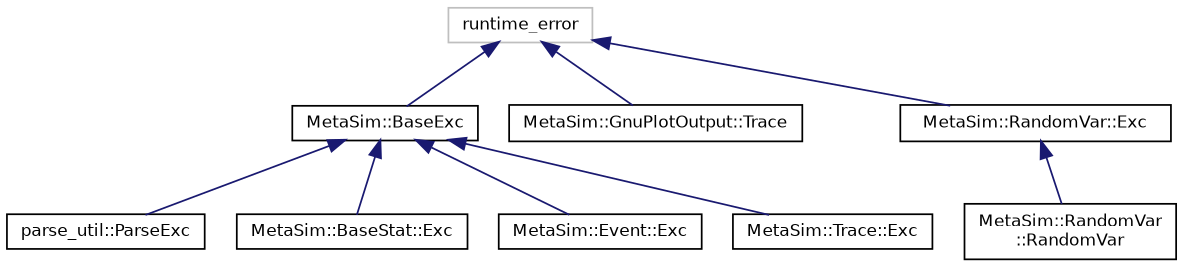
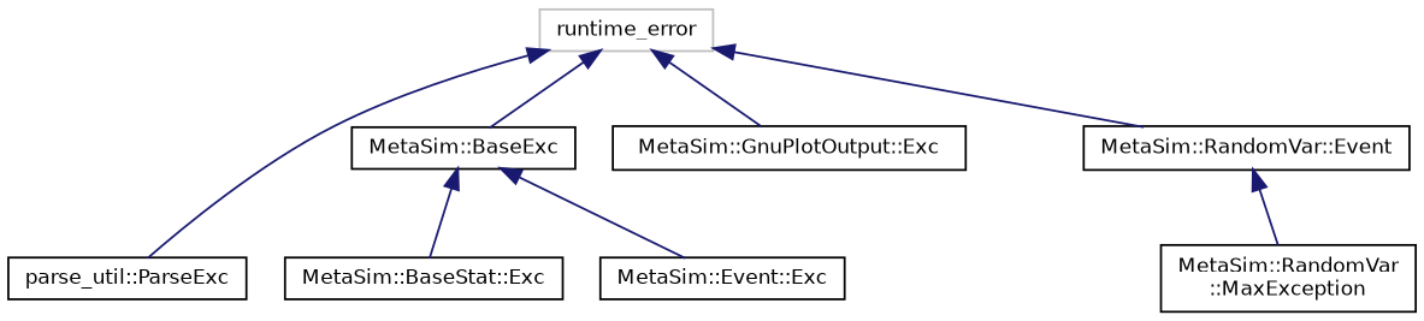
  digraph {
    rankdir=TB
    node [color=black fillcolor=white fontname=Helvetica fontsize=10 shape=record style=filled]
    edge [color=midnightblue dir=back fontname=Helvetica fontsize=10 labelfontname=Helvetica labelfontsize=10 style=solid]
    n1 [color=grey75 height=0.2 label=runtime_error width=0.4]
    n2 [height=0.2 label="MetaSim::BaseExc" width=0.4]
    n3 [height=0.2 label="parse_util::ParseExc" width=0.4]
-   n4 [height=0.2 label="MetaSim::GnuPlotOutput::Trace" width=0.4]
-   n5 [height=0.2 label="MetaSim::RandomVar::Exc" width=0.4]
+   n4 [height=0.2 label="MetaSim::GnuPlotOutput::Exc" width=0.4]
+   n5 [height=0.2 label="MetaSim::RandomVar::Event" width=0.4]
    n6 [height=0.2 label="MetaSim::BaseStat::Exc" width=0.4]
    n7 [height=0.2 label="MetaSim::Event::Exc" width=0.4]
-   n8 [height=0.2 label="MetaSim::Trace::Exc" width=0.4]
-   n9 [height=0.2 label="MetaSim::RandomVar\l::RandomVar" width=0.4]
+   n9 [height=0.2 label="MetaSim::RandomVar\l::MaxException" width=0.4]
    n1 -> n2
-   n2 -> n3
+   n1 -> n3
    n1 -> n4
    n1 -> n5
    n2 -> n6
    n2 -> n7
-   n2 -> n8
    n5 -> n9
  }
